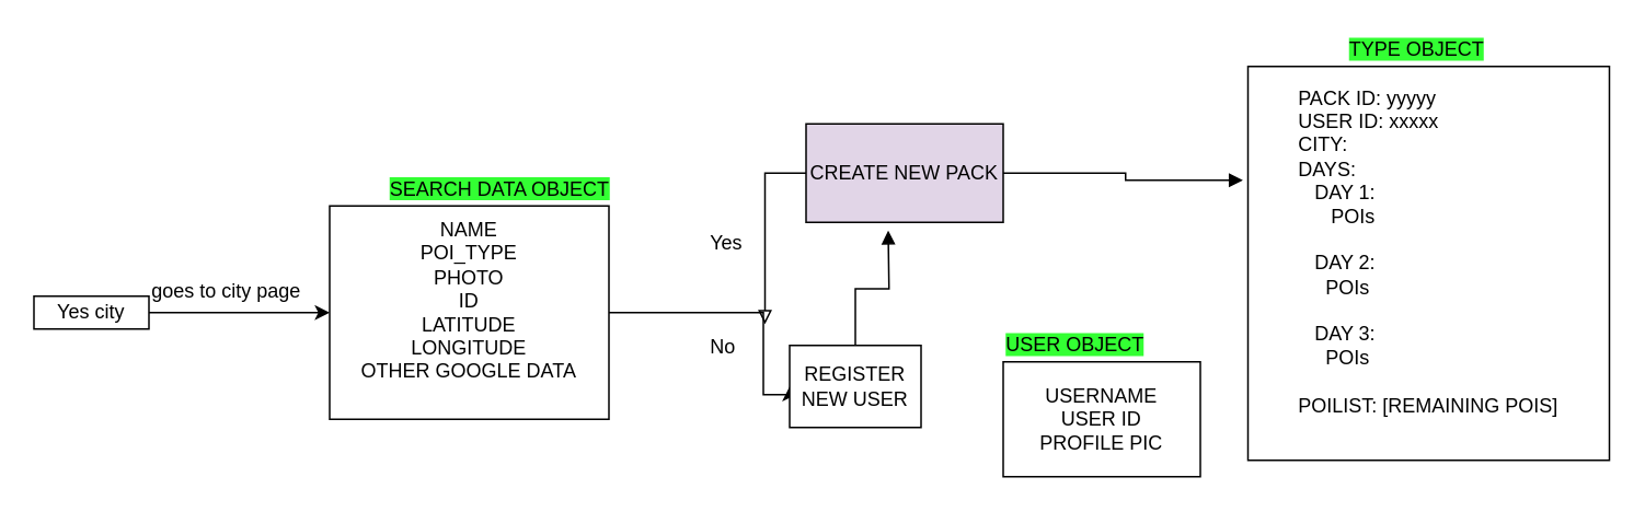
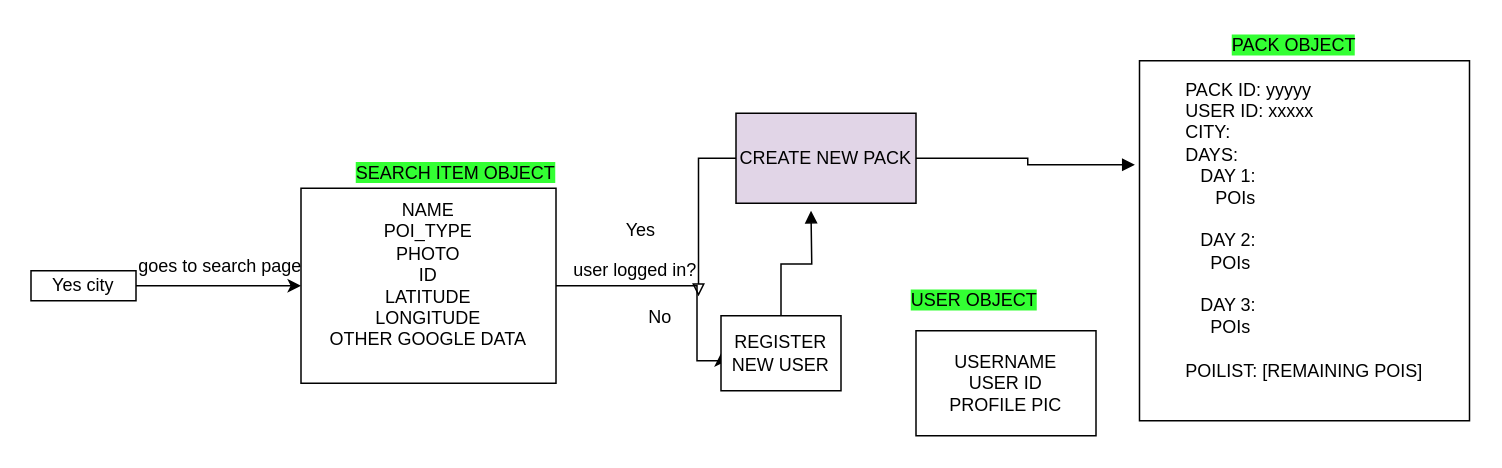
  <mxCell id="0" />
  <mxCell id="1" parent="0" />
  <mxCell id="2" value="Yes city" style="rounded=0;whiteSpace=wrap;html=1;" parent="1" vertex="1"><mxGeometry x="20" y="180" width="70" height="20" as="geometry" /></mxCell>
  <mxCell id="3" style="edgeStyle=orthogonalEdgeStyle;rounded=0;orthogonalLoop=1;jettySize=auto;html=1;exitX=1;exitY=0.5;exitDx=0;exitDy=0;entryX=0;entryY=0.5;entryDx=0;entryDy=0;" parent="1" source="4" target="9" edge="1"><mxGeometry relative="1" as="geometry"><mxPoint x="460" y="190" as="targetPoint" /><Array as="points"><mxPoint x="464" y="190" /><mxPoint x="464" y="240" /></Array></mxGeometry></mxCell>
  <mxCell id="4" value="NAME&lt;br&gt;POI_TYPE&lt;br&gt;PHOTO&lt;br&gt;ID&lt;br&gt;LATITUDE&lt;br&gt;LONGITUDE&lt;br&gt;OTHER GOOGLE DATA&lt;br&gt;&lt;br&gt;" style="rounded=0;whiteSpace=wrap;html=1;" parent="1" vertex="1"><mxGeometry x="200" y="125" width="170" height="130" as="geometry" /></mxCell>
  <mxCell id="5" value="" style="endArrow=classic;html=1;entryX=0;entryY=0.5;entryDx=0;entryDy=0;exitX=1;exitY=0.5;exitDx=0;exitDy=0;" parent="1" source="2" target="4" edge="1"><mxGeometry width="50" height="50" relative="1" as="geometry"><mxPoint x="90" y="200" as="sourcePoint" /><mxPoint x="140" y="150" as="targetPoint" /></mxGeometry></mxCell>
- <mxCell id="6" value="goes to city page" style="text;html=1;resizable=0;points=[];autosize=1;align=left;verticalAlign=top;spacingTop=-4;" parent="1" vertex="1"><mxGeometry x="90" y="167" width="120" height="20" as="geometry" /></mxCell>
- <mxCell id="7" value="&lt;span style=&quot;background-color: rgb(51 , 255 , 51)&quot;&gt;SEARCH DATA OBJECT&lt;/span&gt;" style="text;html=1;resizable=0;points=[];autosize=1;align=left;verticalAlign=top;spacingTop=-4;" parent="1" vertex="1"><mxGeometry x="235" y="105" width="150" height="20" as="geometry" /></mxCell>
+ <mxCell id="6" value="goes to search page" style="text;html=1;resizable=0;points=[];autosize=1;align=left;verticalAlign=top;spacingTop=-4;" parent="1" vertex="1"><mxGeometry x="90" y="167" width="120" height="20" as="geometry" /></mxCell>
+ <mxCell id="7" value="&lt;span style=&quot;background-color: rgb(51 , 255 , 51)&quot;&gt;SEARCH ITEM OBJECT&lt;/span&gt;" style="text;html=1;resizable=0;points=[];autosize=1;align=left;verticalAlign=top;spacingTop=-4;" parent="1" vertex="1"><mxGeometry x="235" y="105" width="150" height="20" as="geometry" /></mxCell>
  <mxCell id="8" style="edgeStyle=orthogonalEdgeStyle;rounded=0;orthogonalLoop=1;jettySize=auto;html=1;endArrow=block;endFill=1;strokeColor=#000000;" parent="1" source="9" edge="1"><mxGeometry relative="1" as="geometry"><mxPoint x="540" y="140" as="targetPoint" /></mxGeometry></mxCell>
  <mxCell id="9" value="&lt;span&gt;REGISTER NEW USER&lt;/span&gt;" style="rounded=0;whiteSpace=wrap;html=1;" parent="1" vertex="1"><mxGeometry x="480" y="210" width="80" height="50" as="geometry" /></mxCell>
+ <mxCell id="10" value="user logged in?" style="text;html=1;resizable=0;points=[];autosize=1;align=left;verticalAlign=top;spacingTop=-4;" parent="1" vertex="1"><mxGeometry x="380" y="170" width="100" height="20" as="geometry" /></mxCell>
  <mxCell id="11" value="No" style="text;html=1;resizable=0;points=[];autosize=1;align=left;verticalAlign=top;spacingTop=-4;" parent="1" vertex="1"><mxGeometry x="430" y="201" width="30" height="20" as="geometry" /></mxCell>
  <mxCell id="12" style="edgeStyle=orthogonalEdgeStyle;rounded=0;orthogonalLoop=1;jettySize=auto;html=1;entryX=1.167;entryY=-0.2;entryDx=0;entryDy=0;entryPerimeter=0;strokeColor=#000000;endArrow=block;endFill=0;" parent="1" source="14" target="11" edge="1"><mxGeometry relative="1" as="geometry" /></mxCell>
  <mxCell id="13" style="edgeStyle=orthogonalEdgeStyle;rounded=0;orthogonalLoop=1;jettySize=auto;html=1;exitX=1;exitY=0.5;exitDx=0;exitDy=0;entryX=-0.014;entryY=0.289;entryDx=0;entryDy=0;entryPerimeter=0;endArrow=block;endFill=1;strokeColor=#000000;" parent="1" source="14" target="18" edge="1"><mxGeometry relative="1" as="geometry" /></mxCell>
  <mxCell id="14" value="CREATE NEW PACK" style="rounded=0;whiteSpace=wrap;html=1;fillColor=#e1d5e7;" parent="1" vertex="1"><mxGeometry x="490" y="75" width="120" height="60" as="geometry" /></mxCell>
- <mxCell id="15" value="Yes" style="text;html=1;resizable=0;points=[];autosize=1;align=left;verticalAlign=top;spacingTop=-4;" parent="1" vertex="1"><mxGeometry x="430" y="138" width="40" height="20" as="geometry" /></mxCell>
+ <mxCell id="15" value="Yes" style="text;html=1;resizable=0;points=[];autosize=1;align=left;verticalAlign=top;spacingTop=-4;" parent="1" vertex="1"><mxGeometry x="415" y="143" width="40" height="20" as="geometry" /></mxCell>
  <mxCell id="16" value="&lt;span&gt;USERNAME&lt;/span&gt;&lt;br&gt;&lt;span&gt;USER ID&lt;/span&gt;&lt;br&gt;&lt;span&gt;PROFILE PIC&lt;/span&gt;" style="rounded=0;whiteSpace=wrap;html=1;" parent="1" vertex="1"><mxGeometry x="610" y="220" width="120" height="70" as="geometry" /></mxCell>
- <mxCell id="17" value="&lt;span style=&quot;background-color: rgb(51 , 255 , 51)&quot;&gt;USER OBJECT&lt;/span&gt;" style="text;html=1;resizable=0;points=[];autosize=1;align=left;verticalAlign=top;spacingTop=-4;" parent="1" vertex="1"><mxGeometry x="610" y="200" width="100" height="20" as="geometry" /></mxCell>
+ <mxCell id="17" value="&lt;span style=&quot;background-color: rgb(51 , 255 , 51)&quot;&gt;USER OBJECT&lt;/span&gt;" style="text;html=1;resizable=0;points=[];autosize=1;align=left;verticalAlign=top;spacingTop=-4;" parent="1" vertex="1"><mxGeometry x="605" y="190" width="100" height="20" as="geometry" /></mxCell>
  <mxCell id="18" value="&lt;p style=&quot;line-height: 60%&quot;&gt;&lt;/p&gt;&lt;div style=&quot;text-align: left&quot;&gt;&lt;span&gt;&lt;br&gt;&lt;/span&gt;&lt;/div&gt;&lt;div style=&quot;text-align: left&quot;&gt;&lt;span&gt;PACK ID: yyyyy&lt;/span&gt;&lt;/div&gt;&lt;div style=&quot;text-align: left&quot;&gt;&lt;span&gt;USER ID: xxxxx&lt;/span&gt;&lt;/div&gt;&lt;div style=&quot;text-align: left&quot;&gt;&lt;span&gt;CITY:&lt;/span&gt;&lt;/div&gt;&lt;div style=&quot;text-align: left&quot;&gt;&lt;span&gt;DAYS:&lt;/span&gt;&lt;/div&gt;&lt;div style=&quot;text-align: left&quot;&gt;&lt;span&gt;&amp;nbsp; &amp;nbsp;DAY 1:&lt;/span&gt;&lt;/div&gt;&lt;div style=&quot;text-align: left&quot;&gt;&lt;span&gt;&amp;nbsp; &amp;nbsp; &amp;nbsp; POIs&lt;/span&gt;&lt;/div&gt;&lt;div style=&quot;text-align: left&quot;&gt;&lt;span&gt;&lt;br&gt;&lt;/span&gt;&lt;/div&gt;&lt;div style=&quot;text-align: left&quot;&gt;&lt;span&gt;&amp;nbsp; &amp;nbsp;DAY 2:&lt;/span&gt;&lt;/div&gt;&lt;div style=&quot;text-align: left&quot;&gt;&lt;span&gt;&amp;nbsp; &amp;nbsp; &amp;nbsp;POIs&lt;/span&gt;&lt;/div&gt;&lt;div style=&quot;text-align: left&quot;&gt;&lt;span&gt;&lt;br&gt;&lt;/span&gt;&lt;/div&gt;&lt;div style=&quot;text-align: left&quot;&gt;&lt;span&gt;&amp;nbsp; &amp;nbsp;DAY 3:&lt;/span&gt;&lt;/div&gt;&lt;div style=&quot;text-align: left&quot;&gt;&lt;span&gt;&amp;nbsp; &amp;nbsp; &amp;nbsp;POIs&lt;/span&gt;&lt;/div&gt;&lt;div style=&quot;text-align: left&quot;&gt;&lt;span&gt;&lt;br&gt;&lt;/span&gt;&lt;/div&gt;&lt;div style=&quot;text-align: left&quot;&gt;POILIST: [REMAINING POIS]&lt;/div&gt;&lt;br&gt;&lt;br&gt;&lt;p&gt;&lt;/p&gt;" style="rounded=0;whiteSpace=wrap;html=1;" parent="1" vertex="1"><mxGeometry x="759" y="40" width="220" height="240" as="geometry" /></mxCell>
- <mxCell id="19" value="&lt;span style=&quot;background-color: rgb(51 , 255 , 51)&quot;&gt;TYPE OBJECT&lt;/span&gt;" style="text;html=1;resizable=0;points=[];autosize=1;align=left;verticalAlign=top;spacingTop=-4;" parent="1" vertex="1"><mxGeometry x="819" y="20" width="100" height="20" as="geometry" /></mxCell>
+ <mxCell id="19" value="&lt;span style=&quot;background-color: rgb(51 , 255 , 51)&quot;&gt;PACK OBJECT&lt;/span&gt;" style="text;html=1;resizable=0;points=[];autosize=1;align=left;verticalAlign=top;spacingTop=-4;" parent="1" vertex="1"><mxGeometry x="819" y="20" width="100" height="20" as="geometry" /></mxCell>
